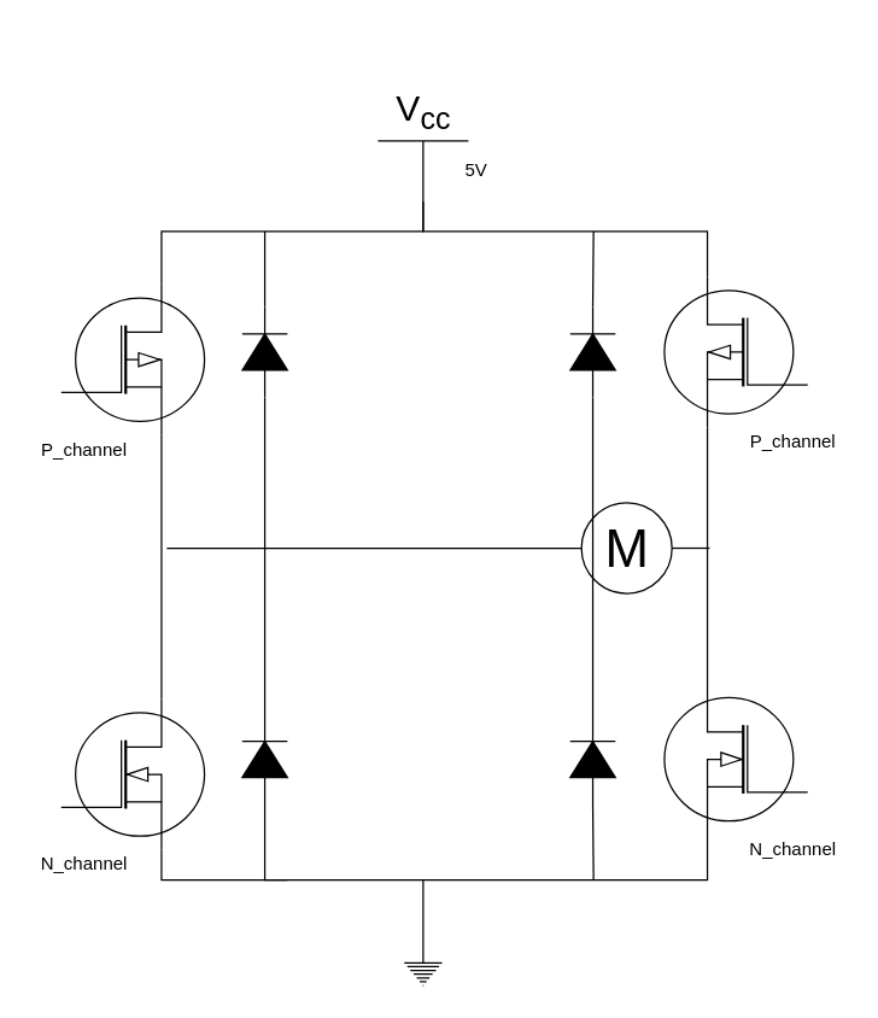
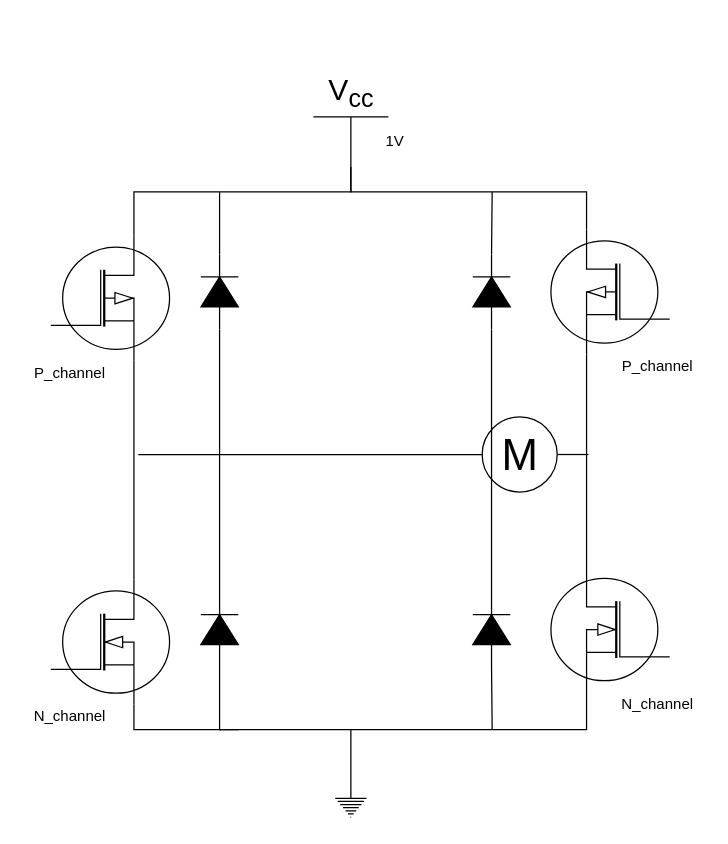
  <mxCell id="0" />
  <mxCell id="1" parent="0" />
  <mxCell id="2" style="edgeStyle=orthogonalEdgeStyle;rounded=0;orthogonalLoop=1;jettySize=auto;html=1;exitX=0.7;exitY=0;exitDx=0;exitDy=0;exitPerimeter=0;entryX=0.5;entryY=0;entryDx=0;entryDy=0;entryPerimeter=0;endArrow=none;endFill=0;" edge="1" parent="1" source="3" target="9"><mxGeometry relative="1" as="geometry"><Array as="points"><mxPoint x="107" y="80" /><mxPoint x="280" y="80" /></Array></mxGeometry></mxCell>
  <mxCell id="3" value="" style="verticalLabelPosition=bottom;shadow=0;dashed=0;align=center;html=1;verticalAlign=top;shape=mxgraph.electrical.mosfets1.p-channel_mosfet_1;" vertex="1" parent="1"><mxGeometry x="40" y="115" width="95" height="100" as="geometry" /></mxCell>
  <mxCell id="4" style="edgeStyle=orthogonalEdgeStyle;rounded=0;orthogonalLoop=1;jettySize=auto;html=1;exitX=0.7;exitY=0;exitDx=0;exitDy=0;exitPerimeter=0;entryX=0.7;entryY=1;entryDx=0;entryDy=0;entryPerimeter=0;endArrow=none;endFill=0;" edge="1" parent="1" source="5" target="3"><mxGeometry relative="1" as="geometry"><Array as="points"><mxPoint x="107" y="390" /><mxPoint x="107" y="305" /></Array></mxGeometry></mxCell>
  <mxCell id="5" value="" style="verticalLabelPosition=bottom;shadow=0;dashed=0;align=center;html=1;verticalAlign=top;shape=mxgraph.electrical.mosfets1.n-channel_mosfet_1;" vertex="1" parent="1"><mxGeometry x="40" y="390" width="95" height="100" as="geometry" /></mxCell>
  <mxCell id="6" value="" style="pointerEvents=1;fillColor=strokeColor;verticalLabelPosition=bottom;shadow=0;dashed=0;align=center;html=1;verticalAlign=top;shape=mxgraph.electrical.diodes.diode;rotation=-90;" vertex="1" parent="1"><mxGeometry x="362.5" y="145" width="60" height="30" as="geometry" /></mxCell>
  <mxCell id="7" value="M" style="verticalLabelPosition=middle;shadow=0;dashed=0;align=center;html=1;verticalAlign=middle;strokeWidth=1;shape=ellipse;aspect=fixed;fontSize=35;" vertex="1" parent="1"><mxGeometry x="385" y="260" width="60" height="60" as="geometry" /></mxCell>
  <mxCell id="8" value="" style="pointerEvents=1;verticalLabelPosition=bottom;shadow=0;dashed=0;align=center;html=1;verticalAlign=top;shape=mxgraph.electrical.signal_sources.protective_earth;" vertex="1" parent="1"><mxGeometry x="267.5" y="560" width="25" height="20" as="geometry" /></mxCell>
  <mxCell id="9" value="&lt;div&gt;&lt;br&gt;&lt;/div&gt;&lt;div&gt;&lt;br&gt;&lt;/div&gt;&lt;div&gt;V&lt;sub&gt;cc&lt;/sub&gt;&lt;/div&gt;" style="verticalLabelPosition=top;verticalAlign=bottom;shape=mxgraph.electrical.signal_sources.vdd;shadow=0;dashed=0;align=center;strokeWidth=1;fontSize=24;html=1;flipV=1;" vertex="1" parent="1"><mxGeometry x="250" y="20" width="60" height="40" as="geometry" /></mxCell>
  <mxCell id="10" style="edgeStyle=orthogonalEdgeStyle;rounded=0;orthogonalLoop=1;jettySize=auto;html=1;exitX=0.7;exitY=0;exitDx=0;exitDy=0;exitPerimeter=0;endArrow=none;endFill=0;entryX=0.5;entryY=0;entryDx=0;entryDy=0;entryPerimeter=0;" edge="1" parent="1" source="12" target="9"><mxGeometry relative="1" as="geometry"><mxPoint x="350" y="40" as="targetPoint" /><Array as="points"><mxPoint x="469" y="80" /><mxPoint x="280" y="80" /></Array></mxGeometry></mxCell>
  <mxCell id="11" style="edgeStyle=orthogonalEdgeStyle;rounded=0;orthogonalLoop=1;jettySize=auto;html=1;exitX=0.7;exitY=1;exitDx=0;exitDy=0;exitPerimeter=0;entryX=0.7;entryY=0;entryDx=0;entryDy=0;entryPerimeter=0;endArrow=none;endFill=0;" edge="1" parent="1" source="12" target="14"><mxGeometry relative="1" as="geometry" /></mxCell>
  <mxCell id="12" value="" style="verticalLabelPosition=bottom;shadow=0;dashed=0;align=center;html=1;verticalAlign=top;shape=mxgraph.electrical.mosfets1.p-channel_mosfet_1;flipH=1;" vertex="1" parent="1"><mxGeometry x="440" y="110" width="95" height="100" as="geometry" /></mxCell>
  <mxCell id="13" style="edgeStyle=orthogonalEdgeStyle;rounded=0;orthogonalLoop=1;jettySize=auto;html=1;exitX=0.7;exitY=1;exitDx=0;exitDy=0;exitPerimeter=0;entryX=0.7;entryY=1;entryDx=0;entryDy=0;entryPerimeter=0;endArrow=none;endFill=0;" edge="1" parent="1" source="14" target="5"><mxGeometry relative="1" as="geometry" /></mxCell>
  <mxCell id="14" value="" style="verticalLabelPosition=bottom;shadow=0;dashed=0;align=center;html=1;verticalAlign=top;shape=mxgraph.electrical.mosfets1.n-channel_mosfet_1;flipV=0;flipH=1;" vertex="1" parent="1"><mxGeometry x="440" y="380" width="95" height="100" as="geometry" /></mxCell>
  <mxCell id="15" value="N_channel" style="text;html=1;align=center;verticalAlign=middle;resizable=0;points=[];autosize=1;" vertex="1" parent="1"><mxGeometry x="20" y="490" width="70" height="20" as="geometry" /></mxCell>
  <mxCell id="16" value="N_channel" style="text;html=1;align=center;verticalAlign=middle;resizable=0;points=[];autosize=1;" vertex="1" parent="1"><mxGeometry x="490" y="480" width="70" height="20" as="geometry" /></mxCell>
  <mxCell id="17" value="&lt;div&gt;P_channel&lt;/div&gt;" style="text;html=1;align=center;verticalAlign=middle;resizable=0;points=[];autosize=1;" vertex="1" parent="1"><mxGeometry x="20" y="215" width="70" height="20" as="geometry" /></mxCell>
  <mxCell id="18" value="&lt;div&gt;P_channel&lt;/div&gt;" style="text;html=1;align=center;verticalAlign=middle;resizable=0;points=[];autosize=1;" vertex="1" parent="1"><mxGeometry x="490" y="210" width="70" height="20" as="geometry" /></mxCell>
  <mxCell id="19" style="edgeStyle=orthogonalEdgeStyle;rounded=0;orthogonalLoop=1;jettySize=auto;html=1;exitX=0;exitY=0.5;exitDx=0;exitDy=0;exitPerimeter=0;entryX=1;entryY=0.5;entryDx=0;entryDy=0;entryPerimeter=0;endArrow=none;endFill=0;" edge="1" parent="1" source="20" target="24"><mxGeometry relative="1" as="geometry" /></mxCell>
  <mxCell id="20" value="" style="pointerEvents=1;fillColor=strokeColor;verticalLabelPosition=bottom;shadow=0;dashed=0;align=center;html=1;verticalAlign=top;shape=mxgraph.electrical.diodes.diode;rotation=-90;" vertex="1" parent="1"><mxGeometry x="145" y="145" width="60" height="30" as="geometry" /></mxCell>
  <mxCell id="21" style="edgeStyle=orthogonalEdgeStyle;rounded=0;orthogonalLoop=1;jettySize=auto;html=1;exitX=1;exitY=0.5;exitDx=0;exitDy=0;exitPerimeter=0;entryX=0;entryY=0.5;entryDx=0;entryDy=0;entryPerimeter=0;endArrow=none;endFill=0;" edge="1" parent="1" source="22" target="6"><mxGeometry relative="1" as="geometry" /></mxCell>
  <mxCell id="22" value="" style="pointerEvents=1;fillColor=strokeColor;verticalLabelPosition=bottom;shadow=0;dashed=0;align=center;html=1;verticalAlign=top;shape=mxgraph.electrical.diodes.diode;rotation=-90;" vertex="1" parent="1"><mxGeometry x="362.5" y="415" width="60" height="30" as="geometry" /></mxCell>
  <mxCell id="23" style="edgeStyle=orthogonalEdgeStyle;rounded=0;orthogonalLoop=1;jettySize=auto;html=1;exitX=0;exitY=0.5;exitDx=0;exitDy=0;exitPerimeter=0;endArrow=none;endFill=0;" edge="1" parent="1" source="24"><mxGeometry relative="1" as="geometry"><mxPoint x="190" y="510" as="targetPoint" /><Array as="points"><mxPoint x="175" y="510" /></Array></mxGeometry></mxCell>
  <mxCell id="24" value="" style="pointerEvents=1;fillColor=strokeColor;verticalLabelPosition=bottom;shadow=0;dashed=0;align=center;html=1;verticalAlign=top;shape=mxgraph.electrical.diodes.diode;rotation=-90;" vertex="1" parent="1"><mxGeometry x="145" y="415" width="60" height="30" as="geometry" /></mxCell>
  <mxCell id="25" value="" style="endArrow=none;html=1;exitX=0;exitY=0.5;exitDx=0;exitDy=0;" edge="1" parent="1" source="7"><mxGeometry width="50" height="50" relative="1" as="geometry"><mxPoint x="190" y="310" as="sourcePoint" /><mxPoint x="110" y="290" as="targetPoint" /></mxGeometry></mxCell>
  <mxCell id="26" value="" style="endArrow=none;html=1;exitX=1;exitY=0.5;exitDx=0;exitDy=0;" edge="1" parent="1" source="7"><mxGeometry width="50" height="50" relative="1" as="geometry"><mxPoint x="390" y="310" as="sourcePoint" /><mxPoint x="470" y="290" as="targetPoint" /></mxGeometry></mxCell>
  <mxCell id="27" value="" style="endArrow=none;html=1;exitX=1;exitY=0.5;exitDx=0;exitDy=0;exitPerimeter=0;" edge="1" parent="1" source="20"><mxGeometry width="50" height="50" relative="1" as="geometry"><mxPoint x="290" y="310" as="sourcePoint" /><mxPoint x="175" y="80" as="targetPoint" /></mxGeometry></mxCell>
  <mxCell id="28" value="" style="endArrow=none;html=1;entryX=1;entryY=0.5;entryDx=0;entryDy=0;entryPerimeter=0;" edge="1" parent="1" target="6"><mxGeometry width="50" height="50" relative="1" as="geometry"><mxPoint x="393" y="80" as="sourcePoint" /><mxPoint x="340" y="260" as="targetPoint" /></mxGeometry></mxCell>
  <mxCell id="29" value="" style="endArrow=none;html=1;entryX=0;entryY=0.5;entryDx=0;entryDy=0;entryPerimeter=0;" edge="1" parent="1" target="22"><mxGeometry width="50" height="50" relative="1" as="geometry"><mxPoint x="393" y="510" as="sourcePoint" /><mxPoint x="340" y="260" as="targetPoint" /></mxGeometry></mxCell>
- <mxCell id="30" value="5V" style="text;html=1;align=center;verticalAlign=middle;resizable=0;points=[];autosize=1;" vertex="1" parent="1"><mxGeometry x="300" y="30" width="30" height="20" as="geometry" /></mxCell>
+ <mxCell id="30" value="1V" style="text;html=1;align=center;verticalAlign=middle;resizable=0;points=[];autosize=1;" vertex="1" parent="1"><mxGeometry x="300" y="30" width="30" height="20" as="geometry" /></mxCell>
  <mxCell id="31" value="" style="endArrow=none;html=1;entryX=0.5;entryY=0;entryDx=0;entryDy=0;entryPerimeter=0;" edge="1" parent="1" target="8"><mxGeometry width="50" height="50" relative="1" as="geometry"><mxPoint x="280" y="510" as="sourcePoint" /><mxPoint x="340" y="260" as="targetPoint" /></mxGeometry></mxCell>
